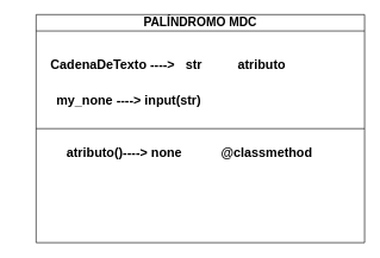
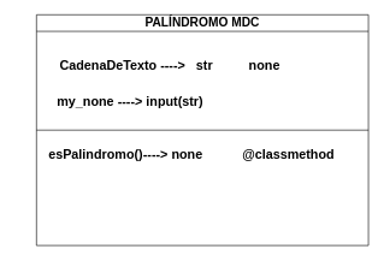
  <mxCell id="0" />
  <mxCell id="1" parent="0" />
  <mxCell id="2" value="PALÍNDROMO MDC" style="swimlane;whiteSpace=wrap;fontSize=17;" parent="1" vertex="1"><mxGeometry x="50" y="20" width="460" height="320" as="geometry" /></mxCell>
- <mxCell id="3" value="&lt;font style=&quot;font-size: 18px;&quot;&gt;&lt;b&gt;CadenaDeTexto ----&amp;gt;&amp;nbsp; &amp;nbsp;str&amp;nbsp; &amp;nbsp; &amp;nbsp; &amp;nbsp; &amp;nbsp; atributo&lt;/b&gt;&lt;/font&gt;" style="text;html=1;align=center;verticalAlign=middle;whiteSpace=wrap;rounded=0;" vertex="1" parent="2"><mxGeometry x="-30" y="50" width="430" height="40" as="geometry" /></mxCell>
- <mxCell id="4" value="&lt;b&gt;&lt;font style=&quot;font-size: 18px;&quot;&gt;atributo()&lt;/font&gt;&lt;/b&gt;&lt;b style=&quot;font-size: 18px;&quot;&gt;----&amp;gt; none&amp;nbsp; &amp;nbsp; &amp;nbsp; &amp;nbsp; &amp;nbsp; &amp;nbsp;@classmethod&lt;/b&gt;" style="text;html=1;align=center;verticalAlign=middle;whiteSpace=wrap;rounded=0;" vertex="1" parent="2"><mxGeometry x="-30" y="180" width="490" height="30" as="geometry" /></mxCell>
+ <mxCell id="3" value="&lt;font style=&quot;font-size: 18px;&quot;&gt;&lt;b&gt;CadenaDeTexto ----&amp;gt;&amp;nbsp; &amp;nbsp;str&amp;nbsp; &amp;nbsp; &amp;nbsp; &amp;nbsp; &amp;nbsp; none&lt;/b&gt;&lt;/font&gt;" style="text;html=1;align=center;verticalAlign=middle;whiteSpace=wrap;rounded=0;" vertex="1" parent="2"><mxGeometry x="-30" y="50" width="430" height="40" as="geometry" /></mxCell>
+ <mxCell id="4" value="&lt;b&gt;&lt;font style=&quot;font-size: 18px;&quot;&gt;esPalindromo()&lt;/font&gt;&lt;/b&gt;&lt;b style=&quot;font-size: 18px;&quot;&gt;----&amp;gt; none&amp;nbsp; &amp;nbsp; &amp;nbsp; &amp;nbsp; &amp;nbsp; &amp;nbsp;@classmethod&lt;/b&gt;" style="text;html=1;align=center;verticalAlign=middle;whiteSpace=wrap;rounded=0;" vertex="1" parent="2"><mxGeometry x="-30" y="180" width="490" height="30" as="geometry" /></mxCell>
  <mxCell id="5" value="&lt;font style=&quot;font-size: 18px;&quot;&gt;&lt;b&gt;my_none&amp;nbsp;&lt;/b&gt;&lt;/font&gt;&lt;b style=&quot;font-size: 18px;&quot;&gt;----&amp;gt; input(str)&lt;/b&gt;" style="text;html=1;align=center;verticalAlign=middle;whiteSpace=wrap;rounded=0;" vertex="1" parent="2"><mxGeometry x="20" y="90" width="220" height="60" as="geometry" /></mxCell>
  <mxCell id="6" value="" style="endArrow=none;html=1;rounded=0;exitX=0;exitY=0.5;exitDx=0;exitDy=0;entryX=1;entryY=0.5;entryDx=0;entryDy=0;" edge="1" parent="1" source="2" target="2"><mxGeometry width="50" height="50" relative="1" as="geometry"><mxPoint x="70" y="420" as="sourcePoint" /><mxPoint x="530" y="420" as="targetPoint" /></mxGeometry></mxCell>
